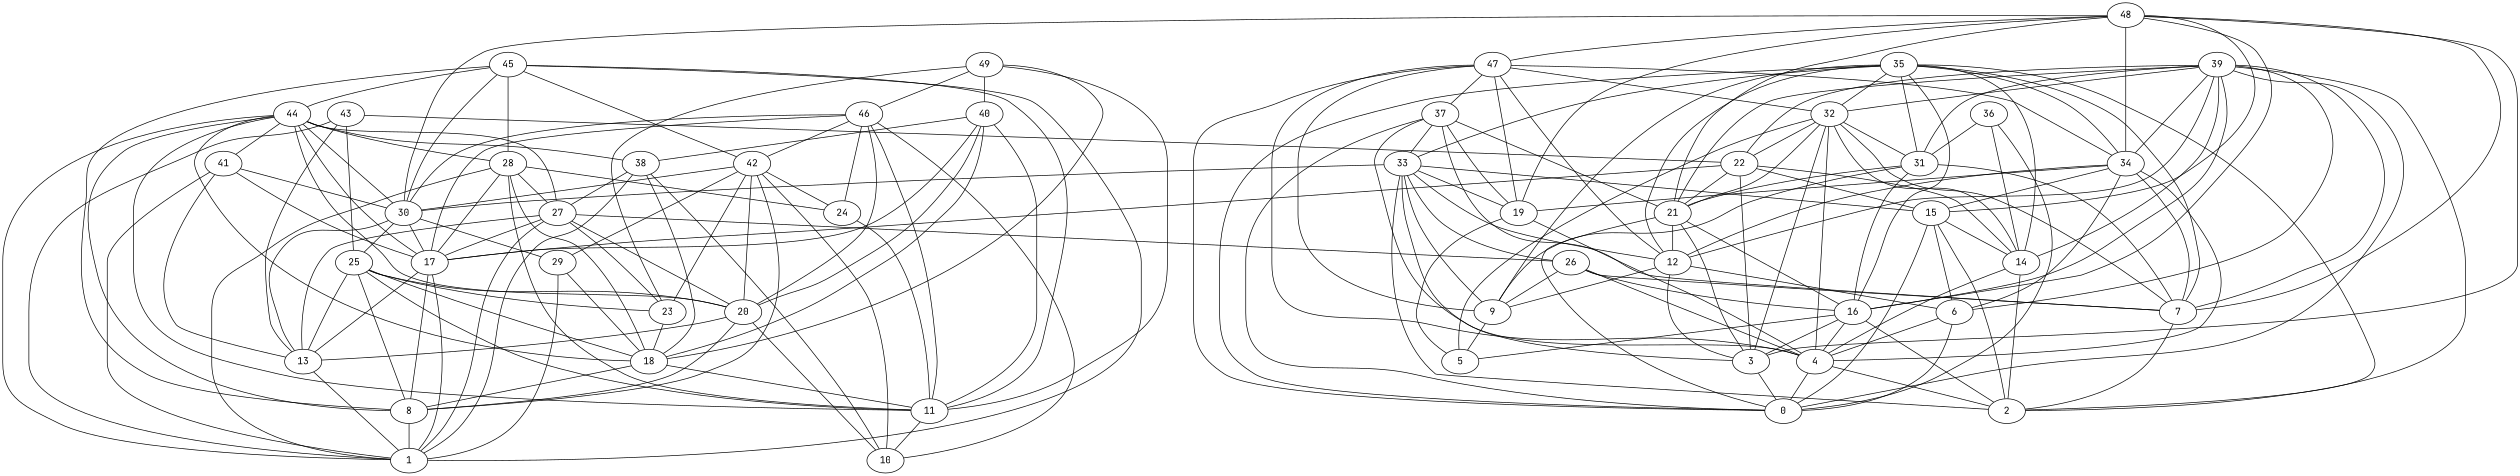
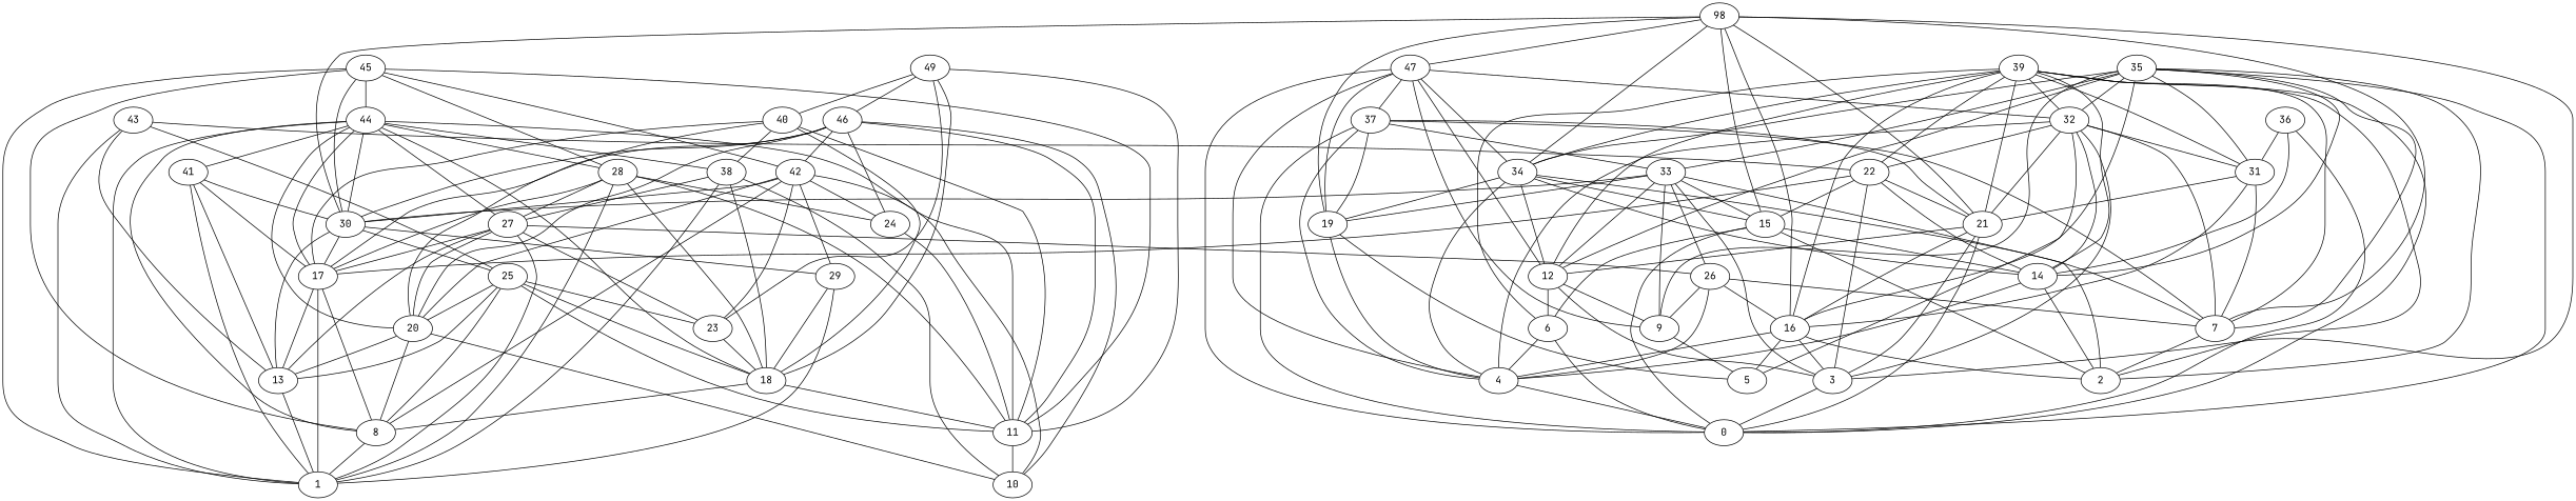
  graph {
    fontname="JetBrains Mono"
    node [bm=0 fontname="JetBrains Mono"]
    edge [fontname="JetBrains Mono"]
    1 [bm=1]
    3
    0
    4
    2
    6
    7
    8 [bm=1]
    9
    5
    10 [bm=1]
    11 [bm=1]
    12
    13 [bm=1]
    14
    15
    16
    17 [bm=1]
    18 [bm=1]
    19
    20 [bm=1]
    21
    22
    23 [bm=1]
    24 [bm=1]
    25 [bm=1]
    26
    27 [bm=1]
    28 [bm=1]
    29 [bm=1]
    30 [bm=1]
    31
    32
    33
    34
    35
    36
    37
    38 [bm=1]
    39
    40 [bm=1]
    41 [bm=1]
    42 [bm=1]
    43 [bm=1]
    44 [bm=1]
    45 [bm=1]
    46 [bm=1]
    47
-   48
+   48 [label=98]
    49 [bm=1]
    3 -- 0
    4 -- 0
-   4 -- 2
    6 -- 0
    6 -- 4
    7 -- 2
    8 -- 1
    9 -- 5
    11 -- 10
    12 -- 3
    12 -- 6
    12 -- 9
    13 -- 1
    14 -- 4
    14 -- 2
    15 -- 0
    15 -- 2
    15 -- 6
    15 -- 14
    16 -- 3
    16 -- 4
    16 -- 2
    16 -- 5
    17 -- 1
    17 -- 8
    17 -- 13
    18 -- 8
    18 -- 11
    19 -- 4
    19 -- 5
    20 -- 8
    20 -- 10
    20 -- 13
    21 -- 3
    21 -- 0
    21 -- 12
    21 -- 16
    22 -- 3
    22 -- 14
    22 -- 15
    22 -- 17
    22 -- 21
    23 -- 18
    24 -- 11
    25 -- 8
    25 -- 11
    25 -- 13
    25 -- 18
    25 -- 20
    25 -- 23
    26 -- 4
    26 -- 7
    26 -- 9
    26 -- 16
    27 -- 1
    27 -- 13
    27 -- 17
    27 -- 20
    27 -- 23
    27 -- 26
    28 -- 1
    28 -- 11
    28 -- 17
    28 -- 18
    28 -- 24
    28 -- 27
    29 -- 1
    29 -- 18
    30 -- 13
    30 -- 17
    30 -- 25
    30 -- 29
    31 -- 7
-   31 -- 9
    31 -- 16
    31 -- 21
    32 -- 3
    32 -- 4
    32 -- 7
    32 -- 5
    32 -- 14
    32 -- 21
    32 -- 22
    32 -- 31
    33 -- 3
    33 -- 2
    33 -- 9
    33 -- 12
    33 -- 15
    33 -- 19
    33 -- 26
    33 -- 30
    34 -- 4
-   34 -- 6
+   34 -- 14
    34 -- 7
    34 -- 12
    34 -- 15
    34 -- 19
    35 -- 0
    35 -- 2
    35 -- 7
    35 -- 9
    35 -- 12
    35 -- 14
    35 -- 16
    35 -- 31
    35 -- 32
    35 -- 33
    35 -- 34
    36 -- 0
    36 -- 14
    36 -- 31
    37 -- 0
    37 -- 4
    37 -- 7
    37 -- 19
    37 -- 21
    37 -- 33
    38 -- 1
    38 -- 10
    38 -- 18
    38 -- 27
    39 -- 0
    39 -- 2
    39 -- 6
    39 -- 7
    39 -- 12
    39 -- 14
    39 -- 16
    39 -- 21
    39 -- 22
    39 -- 31
    39 -- 32
    39 -- 34
    40 -- 11
    40 -- 17
    40 -- 18
    40 -- 20
    40 -- 38
    41 -- 1
    41 -- 13
    41 -- 17
    41 -- 30
    42 -- 8
    42 -- 10
    42 -- 20
    42 -- 23
    42 -- 24
    42 -- 29
    42 -- 30
    43 -- 1
    43 -- 13
    43 -- 22
    43 -- 25
    44 -- 1
    44 -- 8
    44 -- 11
    44 -- 17
    44 -- 18
    44 -- 20
    44 -- 27
    44 -- 28
    44 -- 30
    44 -- 38
    44 -- 41
    45 -- 1
    45 -- 8
    45 -- 11
    45 -- 28
    45 -- 30
    45 -- 42
    45 -- 44
    46 -- 10
    46 -- 11
    46 -- 17
    46 -- 20
    46 -- 24
    46 -- 30
    46 -- 42
    47 -- 0
    47 -- 4
    47 -- 9
    47 -- 12
    47 -- 19
    47 -- 32
    47 -- 34
    47 -- 37
    48 -- 3
    48 -- 7
    48 -- 15
    48 -- 16
    48 -- 19
    48 -- 21
    48 -- 30
    48 -- 34
    48 -- 47
    49 -- 11
    49 -- 18
    49 -- 23
    49 -- 40
    49 -- 46
  }
